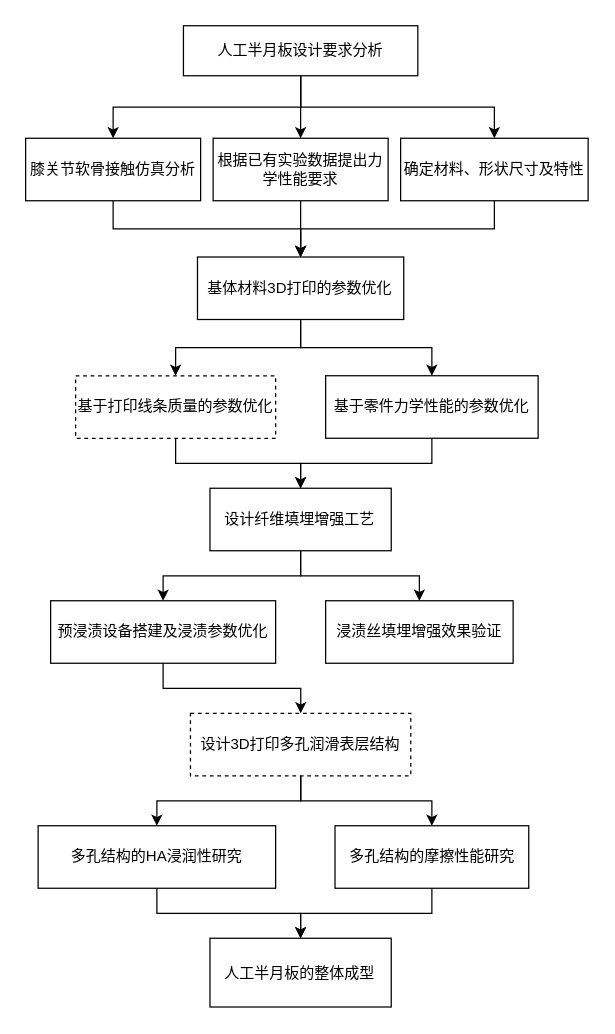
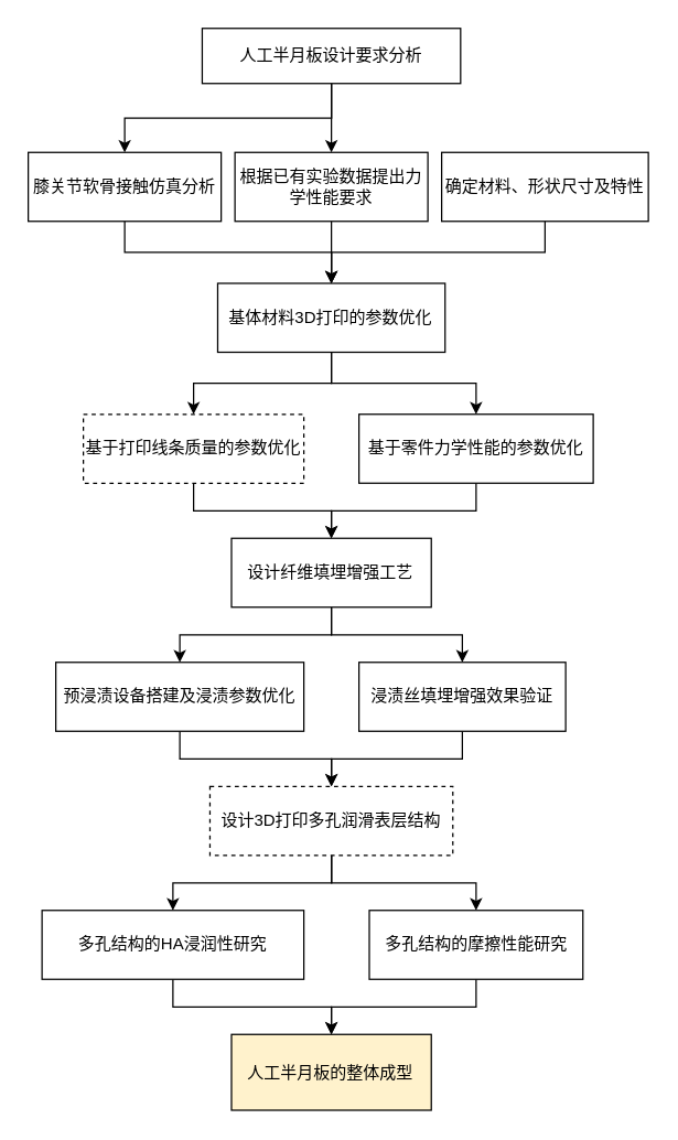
  <mxCell id="0" />
  <mxCell id="1" parent="0" />
  <mxCell id="2" value="" style="edgeStyle=orthogonalEdgeStyle;rounded=0;orthogonalLoop=1;jettySize=auto;html=1;" edge="1" parent="1" source="5" target="7"><mxGeometry relative="1" as="geometry" /></mxCell>
  <mxCell id="3" style="edgeStyle=orthogonalEdgeStyle;rounded=0;orthogonalLoop=1;jettySize=auto;html=1;exitX=0.5;exitY=1;exitDx=0;exitDy=0;entryX=0.5;entryY=0;entryDx=0;entryDy=0;" edge="1" parent="1" source="5" target="9"><mxGeometry relative="1" as="geometry"><mxPoint x="330" y="110" as="targetPoint" /></mxGeometry></mxCell>
- <mxCell id="4" style="edgeStyle=orthogonalEdgeStyle;rounded=0;orthogonalLoop=1;jettySize=auto;html=1;exitX=0.5;exitY=1;exitDx=0;exitDy=0;entryX=0.5;entryY=0;entryDx=0;entryDy=0;" edge="1" parent="1" source="5" target="11"><mxGeometry relative="1" as="geometry"><mxPoint x="390" y="110" as="targetPoint" /></mxGeometry></mxCell>
  <mxCell id="5" value="人工半月板设计要求分析" style="rounded=0;whiteSpace=wrap;html=1;" vertex="1" parent="1"><mxGeometry x="146.25" y="20" width="187.5" height="40" as="geometry" /></mxCell>
  <mxCell id="6" style="edgeStyle=orthogonalEdgeStyle;rounded=0;orthogonalLoop=1;jettySize=auto;html=1;exitX=0.5;exitY=1;exitDx=0;exitDy=0;entryX=0.5;entryY=0;entryDx=0;entryDy=0;" edge="1" parent="1" source="7" target="14"><mxGeometry relative="1" as="geometry"><mxPoint x="240" y="230" as="targetPoint" /></mxGeometry></mxCell>
  <mxCell id="7" value="膝关节软骨接触仿真分析" style="whiteSpace=wrap;html=1;rounded=0;" vertex="1" parent="1"><mxGeometry x="20" y="110" width="140" height="50" as="geometry" /></mxCell>
  <mxCell id="8" style="edgeStyle=orthogonalEdgeStyle;rounded=0;orthogonalLoop=1;jettySize=auto;html=1;exitX=0.5;exitY=1;exitDx=0;exitDy=0;entryX=0.5;entryY=0;entryDx=0;entryDy=0;" edge="1" parent="1" source="9" target="14"><mxGeometry relative="1" as="geometry"><mxPoint x="240" y="250" as="targetPoint" /></mxGeometry></mxCell>
  <mxCell id="9" value="根据已有实验数据提出力学性能要求" style="rounded=0;whiteSpace=wrap;html=1;" vertex="1" parent="1"><mxGeometry x="170" y="110" width="140" height="50" as="geometry" /></mxCell>
  <mxCell id="10" style="edgeStyle=orthogonalEdgeStyle;rounded=0;orthogonalLoop=1;jettySize=auto;html=1;exitX=0.5;exitY=1;exitDx=0;exitDy=0;" edge="1" parent="1" source="11" target="14"><mxGeometry relative="1" as="geometry" /></mxCell>
  <mxCell id="11" value="确定材料、形状尺寸及特性" style="rounded=0;whiteSpace=wrap;html=1;" vertex="1" parent="1"><mxGeometry x="320" y="110" width="150" height="50" as="geometry" /></mxCell>
  <mxCell id="12" value="" style="edgeStyle=orthogonalEdgeStyle;rounded=0;orthogonalLoop=1;jettySize=auto;html=1;" edge="1" parent="1" source="14" target="16"><mxGeometry relative="1" as="geometry" /></mxCell>
  <mxCell id="13" style="edgeStyle=orthogonalEdgeStyle;rounded=0;orthogonalLoop=1;jettySize=auto;html=1;exitX=0.5;exitY=1;exitDx=0;exitDy=0;entryX=0.5;entryY=0;entryDx=0;entryDy=0;" edge="1" parent="1" source="14" target="18"><mxGeometry relative="1" as="geometry"><mxPoint x="360" y="360" as="targetPoint" /></mxGeometry></mxCell>
  <mxCell id="14" value="基体材料3D打印的参数优化" style="rounded=0;whiteSpace=wrap;html=1;" vertex="1" parent="1"><mxGeometry x="157.49" y="205" width="165" height="50" as="geometry" /></mxCell>
  <mxCell id="15" style="edgeStyle=orthogonalEdgeStyle;rounded=0;orthogonalLoop=1;jettySize=auto;html=1;exitX=0.5;exitY=1;exitDx=0;exitDy=0;entryX=0.5;entryY=0;entryDx=0;entryDy=0;" edge="1" parent="1" source="16" target="21"><mxGeometry relative="1" as="geometry"><mxPoint x="240" y="460" as="targetPoint" /></mxGeometry></mxCell>
  <mxCell id="16" value="基于打印线条质量的参数优化" style="whiteSpace=wrap;html=1;rounded=0;dashed=1;" vertex="1" parent="1"><mxGeometry x="60" y="300" width="160" height="50" as="geometry" /></mxCell>
  <mxCell id="17" style="edgeStyle=orthogonalEdgeStyle;rounded=0;orthogonalLoop=1;jettySize=auto;html=1;exitX=0.5;exitY=1;exitDx=0;exitDy=0;entryX=0.5;entryY=0;entryDx=0;entryDy=0;" edge="1" parent="1" source="18" target="21"><mxGeometry relative="1" as="geometry" /></mxCell>
  <mxCell id="18" value="基于零件力学性能的参数优化" style="rounded=0;whiteSpace=wrap;html=1;fillColor=#FFFFFF;" vertex="1" parent="1"><mxGeometry x="260" y="300" width="170" height="50" as="geometry" /></mxCell>
  <mxCell id="19" value="" style="edgeStyle=orthogonalEdgeStyle;rounded=0;orthogonalLoop=1;jettySize=auto;html=1;" edge="1" parent="1" source="21" target="23"><mxGeometry relative="1" as="geometry" /></mxCell>
  <mxCell id="20" style="edgeStyle=orthogonalEdgeStyle;rounded=0;orthogonalLoop=1;jettySize=auto;html=1;exitX=0.5;exitY=1;exitDx=0;exitDy=0;entryX=0.5;entryY=0;entryDx=0;entryDy=0;" edge="1" parent="1" source="21" target="25"><mxGeometry relative="1" as="geometry"><mxPoint x="320" y="610" as="targetPoint" /></mxGeometry></mxCell>
  <mxCell id="21" value="设计纤维填埋增强工艺" style="rounded=0;whiteSpace=wrap;html=1;fillColor=#FFFFFF;" vertex="1" parent="1"><mxGeometry x="167.49" y="390" width="145" height="50" as="geometry" /></mxCell>
  <mxCell id="22" value="" style="edgeStyle=orthogonalEdgeStyle;rounded=0;orthogonalLoop=1;jettySize=auto;html=1;" edge="1" parent="1" source="23" target="28"><mxGeometry relative="1" as="geometry" /></mxCell>
  <mxCell id="23" value="预浸渍设备搭建及浸渍参数优化" style="rounded=0;whiteSpace=wrap;html=1;fillColor=#FFFFFF;" vertex="1" parent="1"><mxGeometry x="40" y="480" width="180" height="50" as="geometry" /></mxCell>
+ <mxCell id="24" style="edgeStyle=orthogonalEdgeStyle;rounded=0;orthogonalLoop=1;jettySize=auto;html=1;exitX=0.5;exitY=1;exitDx=0;exitDy=0;entryX=0.5;entryY=0;entryDx=0;entryDy=0;" edge="1" parent="1" source="25" target="28"><mxGeometry relative="1" as="geometry" /></mxCell>
  <mxCell id="25" value="浸渍丝填埋增强效果验证" style="rounded=0;whiteSpace=wrap;html=1;fillColor=#FFFFFF;" vertex="1" parent="1"><mxGeometry x="260" y="480" width="150" height="50" as="geometry" /></mxCell>
  <mxCell id="26" value="" style="edgeStyle=orthogonalEdgeStyle;rounded=0;orthogonalLoop=1;jettySize=auto;html=1;" edge="1" parent="1" source="28" target="30"><mxGeometry relative="1" as="geometry" /></mxCell>
  <mxCell id="27" value="" style="edgeStyle=orthogonalEdgeStyle;rounded=0;orthogonalLoop=1;jettySize=auto;html=1;" edge="1" parent="1" source="28" target="32"><mxGeometry relative="1" as="geometry" /></mxCell>
  <mxCell id="28" value="设计3D打印多孔润滑表层结构" style="whiteSpace=wrap;html=1;fillColor=#FFFFFF;rounded=0;dashed=1;" vertex="1" parent="1"><mxGeometry x="151.87" y="570" width="176.25" height="50" as="geometry" /></mxCell>
  <mxCell id="29" value="" style="edgeStyle=orthogonalEdgeStyle;rounded=0;orthogonalLoop=1;jettySize=auto;html=1;" edge="1" parent="1" source="30" target="33"><mxGeometry relative="1" as="geometry" /></mxCell>
  <mxCell id="30" value="多孔结构的HA浸润性研究" style="whiteSpace=wrap;html=1;fillColor=#FFFFFF;rounded=0;" vertex="1" parent="1"><mxGeometry x="30" y="660" width="190" height="50" as="geometry" /></mxCell>
  <mxCell id="31" style="edgeStyle=orthogonalEdgeStyle;rounded=0;orthogonalLoop=1;jettySize=auto;html=1;exitX=0.5;exitY=1;exitDx=0;exitDy=0;entryX=0.5;entryY=0;entryDx=0;entryDy=0;" edge="1" parent="1" source="32" target="33"><mxGeometry relative="1" as="geometry" /></mxCell>
  <mxCell id="32" value="多孔结构的摩擦性能研究" style="whiteSpace=wrap;html=1;fillColor=#FFFFFF;rounded=0;" vertex="1" parent="1"><mxGeometry x="267.5" y="660" width="155" height="50" as="geometry" /></mxCell>
- <mxCell id="33" value="人工半月板的整体成型" style="whiteSpace=wrap;html=1;fillColor=#FFFFFF;rounded=0;" vertex="1" parent="1"><mxGeometry x="167.49" y="750" width="145" height="55" as="geometry" /></mxCell>
+ <mxCell id="33" value="人工半月板的整体成型" style="whiteSpace=wrap;html=1;fillColor=#fff2cc;rounded=0;" vertex="1" parent="1"><mxGeometry x="167.49" y="750" width="145" height="55" as="geometry" /></mxCell>
